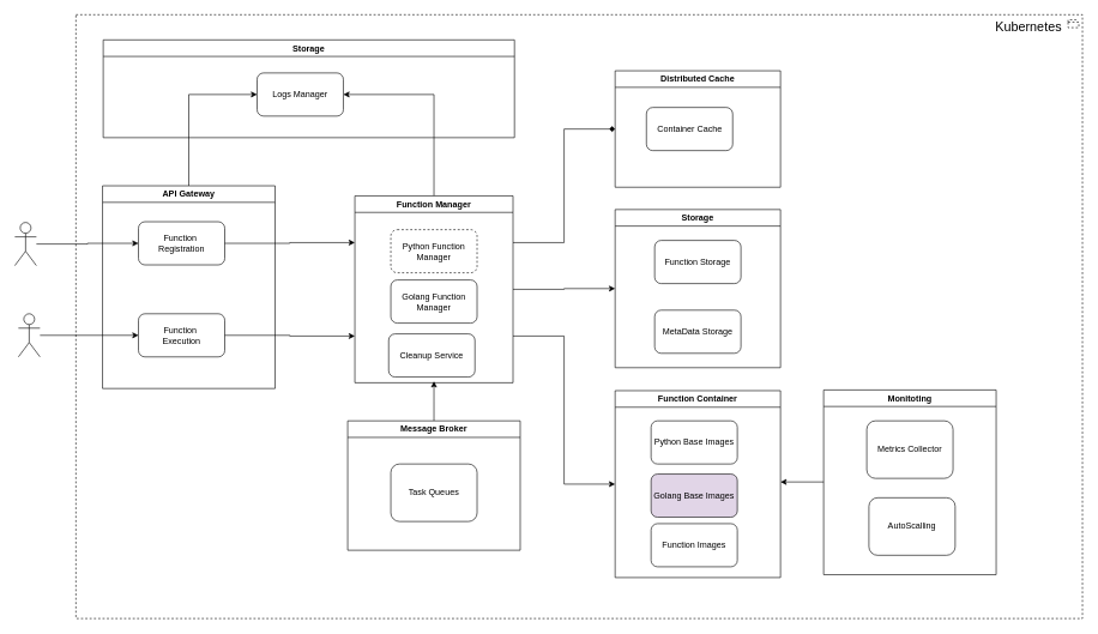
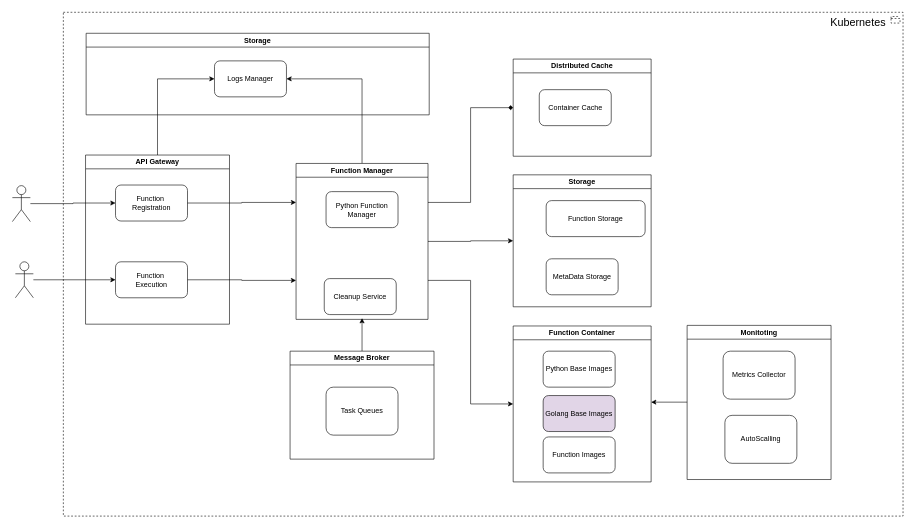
  <mxCell id="0" />
  <mxCell id="1" parent="0" />
  <mxCell id="2" value="" style="edgeStyle=orthogonalEdgeStyle;rounded=0;orthogonalLoop=1;jettySize=auto;html=1;entryX=0;entryY=0.5;entryDx=0;entryDy=0;exitX=0.5;exitY=0;exitDx=0;exitDy=0;" edge="1" parent="1" source="3" target="19"><mxGeometry relative="1" as="geometry"><mxPoint x="263" y="231" as="sourcePoint" /></mxGeometry></mxCell>
  <mxCell id="3" value="API Gateway" style="swimlane;html=1;fillColor=#ffffff;whiteSpace=wrap" vertex="1" parent="1"><mxGeometry x="142" y="258" width="240" height="282" as="geometry" /></mxCell>
  <mxCell id="4" value="Function&amp;nbsp;&lt;div&gt;Registration&lt;/div&gt;" style="rounded=1;whiteSpace=wrap;html=1;" vertex="1" parent="3"><mxGeometry x="50" y="50" width="120" height="60" as="geometry" /></mxCell>
  <mxCell id="5" value="Function&amp;nbsp;&lt;div&gt;Execution&lt;/div&gt;" style="rounded=1;whiteSpace=wrap;html=1;" vertex="1" parent="3"><mxGeometry x="50" y="178" width="120" height="60" as="geometry" /></mxCell>
  <mxCell id="6" value="" style="edgeStyle=orthogonalEdgeStyle;rounded=0;orthogonalLoop=1;jettySize=auto;html=1;" edge="1" parent="1" source="7" target="4"><mxGeometry relative="1" as="geometry" /></mxCell>
  <mxCell id="7" value="" style="shape=umlActor;verticalLabelPosition=bottom;verticalAlign=top;html=1;outlineConnect=0;" vertex="1" parent="1"><mxGeometry x="20" y="309" width="30" height="60" as="geometry" /></mxCell>
  <mxCell id="8" value="" style="edgeStyle=orthogonalEdgeStyle;rounded=0;orthogonalLoop=1;jettySize=auto;html=1;entryX=0;entryY=0.5;entryDx=0;entryDy=0;exitX=1;exitY=0.25;exitDx=0;exitDy=0;endArrow=diamond;" edge="1" parent="1" source="12" target="20"><mxGeometry relative="1" as="geometry"><mxPoint x="785" y="402" as="targetPoint" /></mxGeometry></mxCell>
  <mxCell id="9" value="" style="edgeStyle=orthogonalEdgeStyle;rounded=0;orthogonalLoop=1;jettySize=auto;html=1;entryX=1;entryY=0.5;entryDx=0;entryDy=0;exitX=0.5;exitY=0;exitDx=0;exitDy=0;" edge="1" parent="1" source="12" target="19"><mxGeometry relative="1" as="geometry"><mxPoint x="603" y="231" as="sourcePoint" /><mxPoint x="603" y="151" as="targetPoint" /></mxGeometry></mxCell>
  <mxCell id="10" value="" style="edgeStyle=orthogonalEdgeStyle;rounded=0;orthogonalLoop=1;jettySize=auto;html=1;entryX=0;entryY=0.5;entryDx=0;entryDy=0;" edge="1" parent="1" source="12" target="22"><mxGeometry relative="1" as="geometry" /></mxCell>
  <mxCell id="11" value="" style="edgeStyle=orthogonalEdgeStyle;rounded=0;orthogonalLoop=1;jettySize=auto;html=1;entryX=0;entryY=0.5;entryDx=0;entryDy=0;exitX=1;exitY=0.75;exitDx=0;exitDy=0;" edge="1" parent="1" source="12" target="27"><mxGeometry relative="1" as="geometry"><mxPoint x="603" y="722" as="targetPoint" /></mxGeometry></mxCell>
  <mxCell id="12" value="Function Manager" style="swimlane;html=1;fillColor=#ffffff;whiteSpace=wrap" vertex="1" parent="1"><mxGeometry x="493" y="272" width="220" height="260" as="geometry" /></mxCell>
- <mxCell id="13" value="Python Function Manager" style="rounded=1;whiteSpace=wrap;html=1;dashed=1;" vertex="1" parent="12"><mxGeometry x="50" y="47" width="120" height="60" as="geometry" /></mxCell>
- <mxCell id="14" value="Golang Function Manager" style="rounded=1;whiteSpace=wrap;html=1;" vertex="1" parent="12"><mxGeometry x="50" y="117" width="120" height="60" as="geometry" /></mxCell>
+ <mxCell id="13" value="Python Function Manager" style="rounded=1;whiteSpace=wrap;html=1;" vertex="1" parent="12"><mxGeometry x="50" y="47" width="120" height="60" as="geometry" /></mxCell>
  <mxCell id="15" value="Cleanup Service" style="rounded=1;whiteSpace=wrap;html=1;" vertex="1" parent="12"><mxGeometry x="47" y="192" width="120" height="60" as="geometry" /></mxCell>
  <mxCell id="16" value="" style="edgeStyle=orthogonalEdgeStyle;rounded=0;orthogonalLoop=1;jettySize=auto;html=1;entryX=0;entryY=0.75;entryDx=0;entryDy=0;" edge="1" parent="1" source="5" target="12"><mxGeometry relative="1" as="geometry"><mxPoint x="335" y="472" as="targetPoint" /></mxGeometry></mxCell>
  <mxCell id="17" value="" style="edgeStyle=orthogonalEdgeStyle;rounded=0;orthogonalLoop=1;jettySize=auto;html=1;entryX=0;entryY=0.25;entryDx=0;entryDy=0;" edge="1" parent="1" source="4" target="12"><mxGeometry relative="1" as="geometry"><mxPoint x="485" y="352" as="targetPoint" /></mxGeometry></mxCell>
  <mxCell id="18" value="Storage" style="swimlane;html=1;fillColor=#ffffff;whiteSpace=wrap" vertex="1" parent="1"><mxGeometry x="143" y="55" width="572" height="136" as="geometry" /></mxCell>
  <mxCell id="19" value="Logs Manager" style="rounded=1;whiteSpace=wrap;html=1;" vertex="1" parent="18"><mxGeometry x="214" y="46" width="120" height="60" as="geometry" /></mxCell>
  <mxCell id="20" value="Distributed Cache" style="swimlane;html=1;fillColor=#ffffff;whiteSpace=wrap" vertex="1" parent="1"><mxGeometry x="855" y="98" width="230" height="162" as="geometry" /></mxCell>
  <mxCell id="21" value="Container Cache" style="rounded=1;whiteSpace=wrap;html=1;" vertex="1" parent="20"><mxGeometry x="43.5" y="51" width="120" height="60" as="geometry" /></mxCell>
  <mxCell id="22" value="Storage" style="swimlane;html=1;fillColor=#ffffff;whiteSpace=wrap" vertex="1" parent="1"><mxGeometry x="855" y="291" width="230" height="220" as="geometry" /></mxCell>
- <mxCell id="23" value="Function Storage" style="rounded=1;whiteSpace=wrap;html=1;" vertex="1" parent="22"><mxGeometry x="55" y="43" width="120" height="60" as="geometry" /></mxCell>
+ <mxCell id="23" value="Function Storage" style="rounded=1;whiteSpace=wrap;html=1;" vertex="1" parent="22"><mxGeometry x="55" y="43" width="165" height="60" as="geometry" /></mxCell>
  <mxCell id="24" value="MetaData Storage" style="rounded=1;whiteSpace=wrap;html=1;" vertex="1" parent="22"><mxGeometry x="55" y="140" width="120" height="60" as="geometry" /></mxCell>
  <mxCell id="25" value="" style="edgeStyle=orthogonalEdgeStyle;rounded=0;orthogonalLoop=1;jettySize=auto;html=1;" edge="1" parent="1" source="26" target="5"><mxGeometry relative="1" as="geometry" /></mxCell>
  <mxCell id="26" value="" style="shape=umlActor;verticalLabelPosition=bottom;verticalAlign=top;html=1;outlineConnect=0;" vertex="1" parent="1"><mxGeometry x="25" y="436" width="30" height="60" as="geometry" /></mxCell>
  <mxCell id="27" value="Function Container" style="swimlane;html=1;fillColor=#ffffff;whiteSpace=wrap" vertex="1" parent="1"><mxGeometry x="855" y="543" width="230" height="260" as="geometry" /></mxCell>
  <mxCell id="28" value="Python Base Images" style="rounded=1;whiteSpace=wrap;html=1;" vertex="1" parent="27"><mxGeometry x="50" y="42" width="120" height="60" as="geometry" /></mxCell>
  <mxCell id="29" value="Golang Base Images" style="rounded=1;whiteSpace=wrap;html=1;fillColor=#e1d5e7;" vertex="1" parent="27"><mxGeometry x="50" y="116" width="120" height="60" as="geometry" /></mxCell>
  <mxCell id="30" value="Function Images" style="rounded=1;whiteSpace=wrap;html=1;" vertex="1" parent="27"><mxGeometry x="50" y="185" width="120" height="60" as="geometry" /></mxCell>
  <mxCell id="31" value="" style="edgeStyle=orthogonalEdgeStyle;rounded=0;orthogonalLoop=1;jettySize=auto;html=1;" edge="1" parent="1" source="32"><mxGeometry relative="1" as="geometry"><mxPoint x="603" y="530" as="targetPoint" /></mxGeometry></mxCell>
  <mxCell id="32" value="Message Broker" style="swimlane;html=1;fillColor=#ffffff;whiteSpace=wrap" vertex="1" parent="1"><mxGeometry x="483" y="585" width="240" height="180" as="geometry" /></mxCell>
  <mxCell id="33" value="Task Queues" style="rounded=1;whiteSpace=wrap;html=1;" vertex="1" parent="32"><mxGeometry x="60" y="60" width="120" height="80" as="geometry" /></mxCell>
  <mxCell id="34" value="" style="edgeStyle=orthogonalEdgeStyle;rounded=0;orthogonalLoop=1;jettySize=auto;html=1;" edge="1" parent="1" source="35"><mxGeometry relative="1" as="geometry"><mxPoint x="1085" y="670" as="targetPoint" /></mxGeometry></mxCell>
  <mxCell id="35" value="Monitoting" style="swimlane;html=1;fillColor=#ffffff;whiteSpace=wrap" vertex="1" parent="1"><mxGeometry x="1145" y="542" width="240" height="257" as="geometry" /></mxCell>
  <mxCell id="36" value="Metrics Collector" style="rounded=1;whiteSpace=wrap;html=1;" vertex="1" parent="35"><mxGeometry x="60" y="43" width="120" height="80" as="geometry" /></mxCell>
  <mxCell id="37" value="AutoScalling" style="rounded=1;whiteSpace=wrap;html=1;" vertex="1" parent="35"><mxGeometry x="63" y="150" width="120" height="80" as="geometry" /></mxCell>
  <mxCell id="38" value="&lt;font style=&quot;font-size: 18px;&quot;&gt;Kubernetes&lt;/font&gt;&amp;nbsp; &amp;nbsp; &amp;nbsp; &amp;nbsp;&amp;nbsp;" style="html=1;outlineConnect=0;whiteSpace=wrap;shape=mxgraph.archimate3.application;appType=grouping;archiType=square;dashed=1;fillColor=none;align=right;horizontal=1;verticalAlign=top;" vertex="1" parent="1"><mxGeometry x="105" y="20" width="1400" height="840" as="geometry" /></mxCell>
